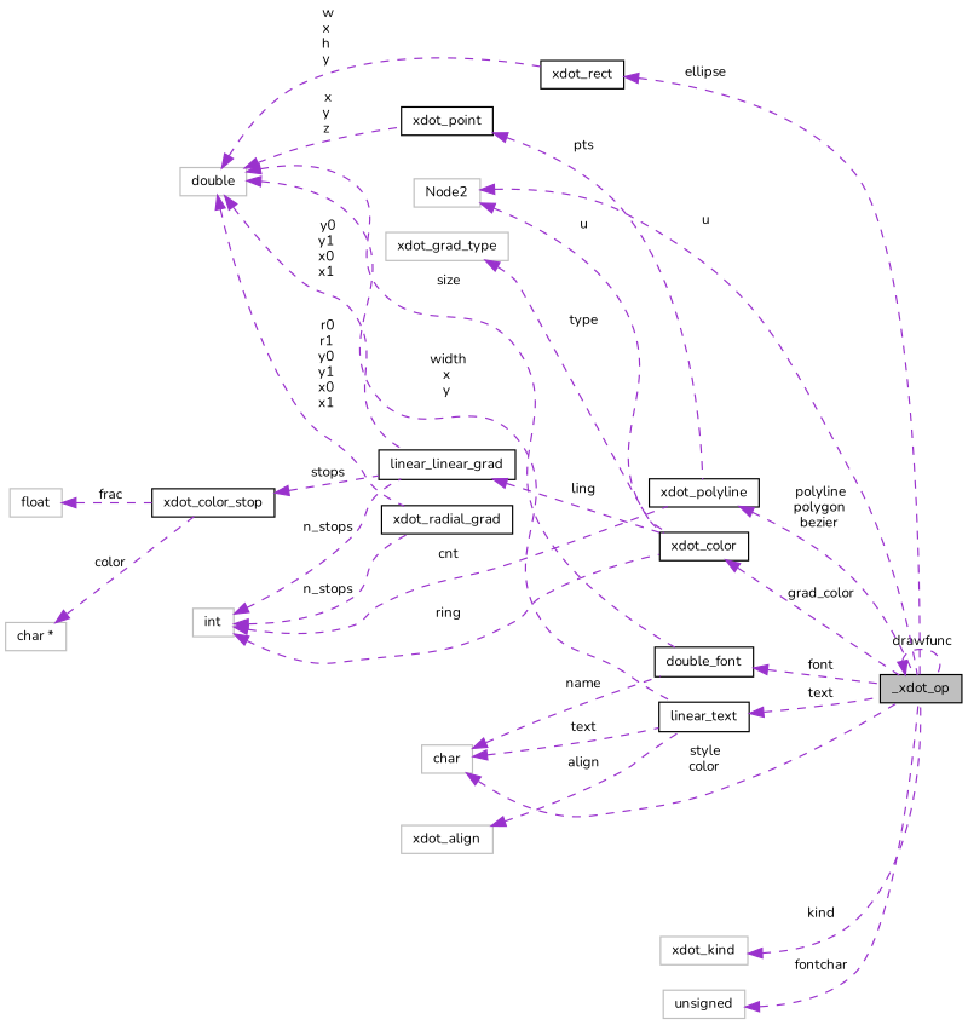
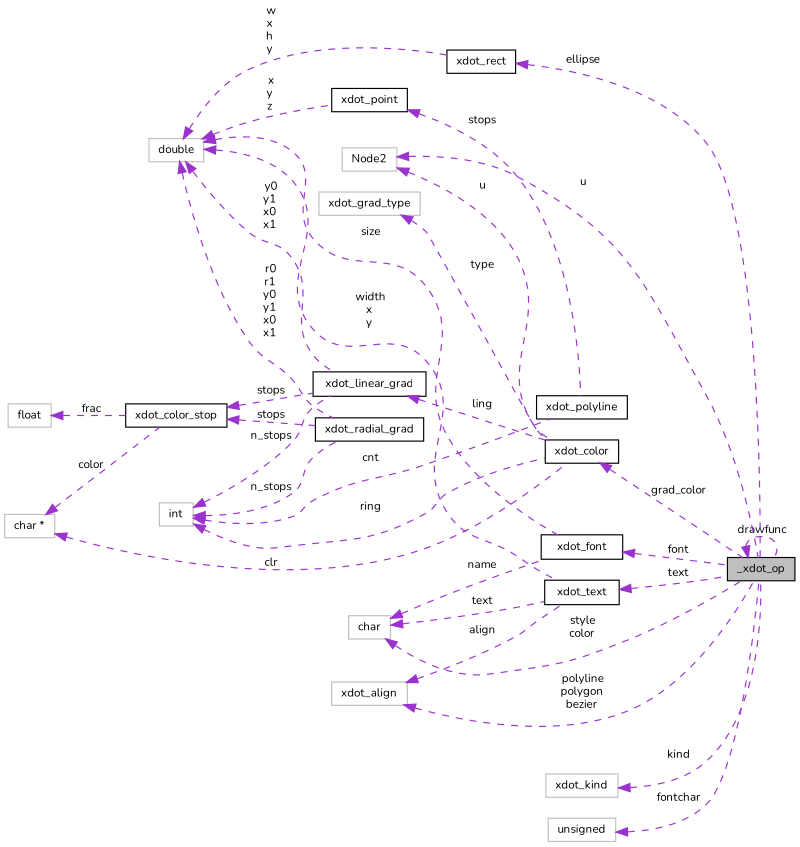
  digraph {
    fontname=Nunito
    rankdir=LR
    node [color=black fontname=Nunito fontsize=10 shape=record]
    edge [color=darkorchid3 dir=back fontname=Nunito fontsize=10 labelfontname=Helvetica labelfontsize=10 style=dashed]
    n1 [fillcolor=grey75 fontcolor=black height=0.2 label=_xdot_op style=filled width=0.4]
    Node2 [color=grey75 height=0.2 width=0.4]
    n3 [height=0.2 label=xdot_color width=0.4]
-   n4 [height=0.2 label=linear_linear_grad width=0.4]
+   n4 [height=0.2 label=xdot_linear_grad width=0.4]
    n5 [color=grey75 height=0.2 label=double width=0.4]
    n6 [height=0.2 label=xdot_radial_grad width=0.4]
    n7 [height=0.2 label=xdot_rect width=0.4]
-   n8 [height=0.2 label=double_font width=0.4]
-   n9 [height=0.2 label=linear_text width=0.4]
+   n8 [height=0.2 label=xdot_font width=0.4]
+   n9 [height=0.2 label=xdot_text width=0.4]
    n10 [height=0.2 label=xdot_point width=0.4]
    n11 [height=0.2 label=xdot_polyline width=0.4]
    n12 [color=grey75 height=0.2 label=int width=0.4]
    n13 [height=0.2 label=xdot_color_stop width=0.4]
    n14 [color=grey75 height=0.2 label=float width=0.4]
    n15 [color=grey75 height=0.2 label="char *" width=0.4]
    n16 [color=grey75 height=0.2 label=xdot_grad_type width=0.4]
    n17 [color=grey75 height=0.2 label=xdot_kind width=0.4]
    n18 [color=grey75 height=0.2 label=char width=0.4]
    n19 [color=grey75 height=0.2 label=xdot_align width=0.4]
    n20 [color=grey75 height=0.2 label=unsigned width=0.4]
    n1 -> n1 [label=" drawfunc"]
    Node2 -> n1 [label=" u"]
    Node2 -> n3 [label=" u"]
    n3 -> n1 [label=" grad_color"]
    n4 -> n3 [label=" ling"]
    n5 -> n4 [label=" y0\ny1\nx0\nx1"]
    n5 -> n6 [label=" r0\nr1\ny0\ny1\nx0\nx1"]
    n5 -> n7 [label=" w\nx\nh\ny"]
    n5 -> n8 [label=" size"]
    n5 -> n9 [label=" width\nx\ny"]
    n5 -> n10 [label=" x\ny\nz"]
    n7 -> n1 [label=" ellipse"]
    n8 -> n1 [label=" font"]
    n9 -> n1 [label=" text"]
-   n10 -> n11 [label=" pts"]
-   n11 -> n1 [label=" polyline\npolygon\nbezier"]
+   n10 -> n11 [label=" stops"]
+   n19 -> n1 [label=" polyline\npolygon\nbezier"]
    n12 -> n3 [label=" ring"]
    n12 -> n4 [label=" n_stops"]
    n12 -> n6 [label=" n_stops"]
    n12 -> n11 [label=" cnt"]
    n13 -> n4 [label=" stops"]
+   n13 -> n6 [label=" stops"]
    n14 -> n13 [label=" frac"]
+   n15 -> n3 [label=" clr"]
    n15 -> n13 [label=" color"]
    n16 -> n3 [label=" type"]
    n17 -> n1 [label=" kind"]
    n18 -> n1 [label=" style\ncolor"]
    n18 -> n8 [label=" name"]
    n18 -> n9 [label=" text"]
    n19 -> n9 [label=" align"]
    n20 -> n1 [label=" fontchar"]
  }
